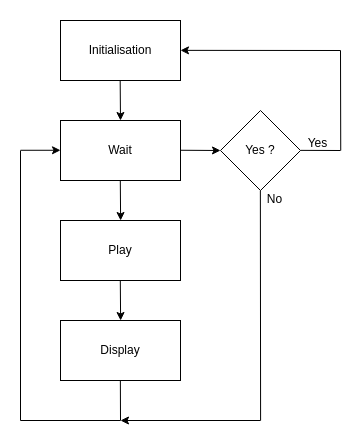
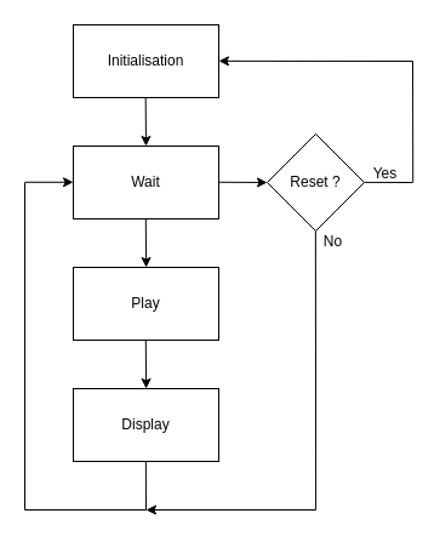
  <mxCell id="0" />
  <mxCell id="1" parent="0" />
  <mxCell id="2" value="Initialisation" style="rounded=0;whiteSpace=wrap;html=1;fillColor=none;" vertex="1" parent="1"><mxGeometry x="60" y="20" width="120" height="60" as="geometry" /></mxCell>
  <mxCell id="3" value="Wait" style="rounded=0;whiteSpace=wrap;html=1;fillColor=none;" vertex="1" parent="1"><mxGeometry x="60" y="120" width="120" height="60" as="geometry" /></mxCell>
  <mxCell id="4" value="Play" style="rounded=0;whiteSpace=wrap;html=1;fillColor=none;" vertex="1" parent="1"><mxGeometry x="60" y="220" width="120" height="60" as="geometry" /></mxCell>
  <mxCell id="5" value="Display" style="rounded=0;whiteSpace=wrap;html=1;fillColor=none;" vertex="1" parent="1"><mxGeometry x="60" y="320" width="120" height="60" as="geometry" /></mxCell>
  <mxCell id="6" value="" style="endArrow=classic;html=1;rounded=0;" edge="1" parent="1"><mxGeometry width="50" height="50" relative="1" as="geometry"><mxPoint x="119.68" y="80" as="sourcePoint" /><mxPoint x="120" y="120" as="targetPoint" /></mxGeometry></mxCell>
  <mxCell id="7" value="" style="endArrow=classic;html=1;rounded=0;" edge="1" parent="1"><mxGeometry width="50" height="50" relative="1" as="geometry"><mxPoint x="119.8" y="180" as="sourcePoint" /><mxPoint x="120.12" y="220" as="targetPoint" /></mxGeometry></mxCell>
  <mxCell id="8" value="" style="endArrow=classic;html=1;rounded=0;" edge="1" parent="1"><mxGeometry width="50" height="50" relative="1" as="geometry"><mxPoint x="119.8" y="280" as="sourcePoint" /><mxPoint x="120.12" y="320" as="targetPoint" /></mxGeometry></mxCell>
  <mxCell id="9" value="" style="endArrow=none;html=1;rounded=0;" edge="1" parent="1"><mxGeometry width="50" height="50" relative="1" as="geometry"><mxPoint x="119.86" y="380" as="sourcePoint" /><mxPoint x="120" y="420" as="targetPoint" /></mxGeometry></mxCell>
  <mxCell id="10" value="" style="endArrow=none;html=1;rounded=0;" edge="1" parent="1"><mxGeometry width="50" height="50" relative="1" as="geometry"><mxPoint x="20" y="420" as="sourcePoint" /><mxPoint x="20" y="150" as="targetPoint" /></mxGeometry></mxCell>
  <mxCell id="11" value="" style="endArrow=classic;html=1;rounded=0;entryX=0;entryY=0.5;entryDx=0;entryDy=0;" edge="1" parent="1"><mxGeometry width="50" height="50" relative="1" as="geometry"><mxPoint x="20" y="149.78" as="sourcePoint" /><mxPoint x="60" y="149.78" as="targetPoint" /></mxGeometry></mxCell>
- <mxCell id="12" value="Yes ?" style="rhombus;whiteSpace=wrap;html=1;fillColor=none;" vertex="1" parent="1"><mxGeometry x="220" y="110" width="80" height="80" as="geometry" /></mxCell>
+ <mxCell id="12" value="Reset ?" style="rhombus;whiteSpace=wrap;html=1;fillColor=none;" vertex="1" parent="1"><mxGeometry x="220" y="110" width="80" height="80" as="geometry" /></mxCell>
  <mxCell id="13" value="" style="endArrow=none;html=1;rounded=0;" edge="1" parent="1"><mxGeometry width="50" height="50" relative="1" as="geometry"><mxPoint x="20" y="420" as="sourcePoint" /><mxPoint x="120" y="420" as="targetPoint" /></mxGeometry></mxCell>
  <mxCell id="14" value="" style="endArrow=classic;html=1;rounded=0;" edge="1" parent="1"><mxGeometry width="50" height="50" relative="1" as="geometry"><mxPoint x="180" y="149.76" as="sourcePoint" /><mxPoint x="220" y="150" as="targetPoint" /></mxGeometry></mxCell>
  <mxCell id="15" value="" style="endArrow=none;html=1;rounded=0;" edge="1" parent="1"><mxGeometry width="50" height="50" relative="1" as="geometry"><mxPoint x="260.1" y="420" as="sourcePoint" /><mxPoint x="259.86" y="190" as="targetPoint" /></mxGeometry></mxCell>
  <mxCell id="16" value="" style="endArrow=classic;html=1;rounded=0;" edge="1" parent="1"><mxGeometry width="50" height="50" relative="1" as="geometry"><mxPoint x="260" y="420" as="sourcePoint" /><mxPoint x="120" y="420" as="targetPoint" /></mxGeometry></mxCell>
  <mxCell id="17" value="" style="endArrow=none;html=1;rounded=0;" edge="1" parent="1"><mxGeometry width="50" height="50" relative="1" as="geometry"><mxPoint x="300" y="149.86" as="sourcePoint" /><mxPoint x="340" y="150" as="targetPoint" /></mxGeometry></mxCell>
  <mxCell id="18" value="" style="endArrow=none;html=1;rounded=0;" edge="1" parent="1"><mxGeometry width="50" height="50" relative="1" as="geometry"><mxPoint x="340.24" y="150" as="sourcePoint" /><mxPoint x="340" y="50" as="targetPoint" /></mxGeometry></mxCell>
  <mxCell id="19" value="" style="endArrow=classic;html=1;rounded=0;" edge="1" parent="1"><mxGeometry width="50" height="50" relative="1" as="geometry"><mxPoint x="340" y="50" as="sourcePoint" /><mxPoint x="180" y="49.86" as="targetPoint" /></mxGeometry></mxCell>
  <mxCell id="20" value="Yes" style="text;html=1;align=center;verticalAlign=middle;resizable=0;points=[];autosize=1;strokeColor=none;fillColor=none;" vertex="1" parent="1"><mxGeometry x="297" y="128" width="40" height="30" as="geometry" /></mxCell>
  <mxCell id="21" value="No" style="text;html=1;align=center;verticalAlign=middle;resizable=0;points=[];autosize=1;strokeColor=none;fillColor=none;" vertex="1" parent="1"><mxGeometry x="254" y="184" width="40" height="30" as="geometry" /></mxCell>
